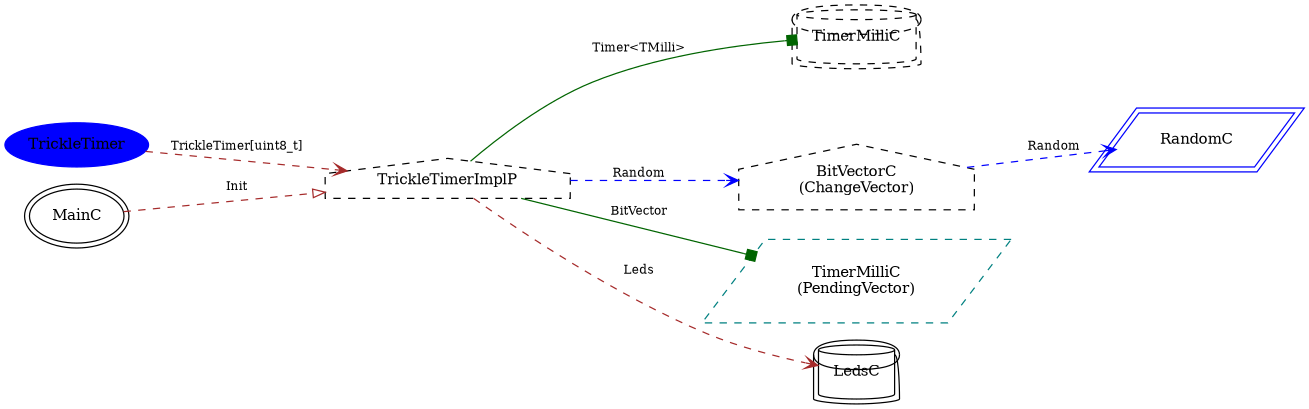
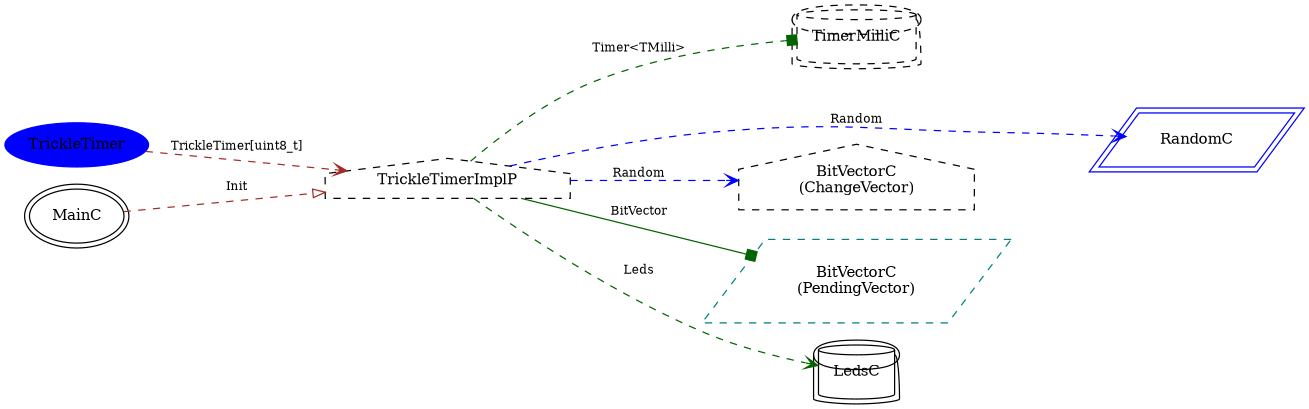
  digraph {
    rankdir=LR
    node [color=black fontsize=12 shape=ellipse style=dashed]
    edge [arrowhead=vee color=brown fontsize=10 style=dashed]
    n1 [color=blue label=TrickleTimer style=filled]
    n2 [label=TrickleTimerImplP shape=house]
    n3 [label=TimerMilliC peripheries=2 shape=cylinder]
    RandomC [color=blue peripheries=2 shape=parallelogram style=""]
    n5 [label="BitVectorC\n(ChangeVector)" shape=house]
-   n6 [color=teal label="TimerMilliC\n(PendingVector)" shape=parallelogram]
+   n6 [color=teal label="BitVectorC\n(PendingVector)" shape=parallelogram]
    LedsC [peripheries=2 shape=cylinder style=""]
    MainC [peripheries=2 style=""]
    n1 -> n2 [label="TrickleTimer[uint8_t]"]
-   n2 -> n3 [arrowhead=box color=darkgreen label="Timer<TMilli>" style=solid]
-   n5 -> RandomC [color=blue label=Random]
+   n2 -> n3 [arrowhead=box color=darkgreen label="Timer<TMilli>"]
+   n2 -> RandomC [color=blue label=Random]
    n2 -> n5 [color=blue label=Random]
    n2 -> n6 [arrowhead=box color=darkgreen label=BitVector style=solid]
-   n2 -> LedsC [label=Leds]
+   n2 -> LedsC [color=darkgreen label=Leds]
    MainC -> n2 [arrowhead=onormal label=Init]
  }
